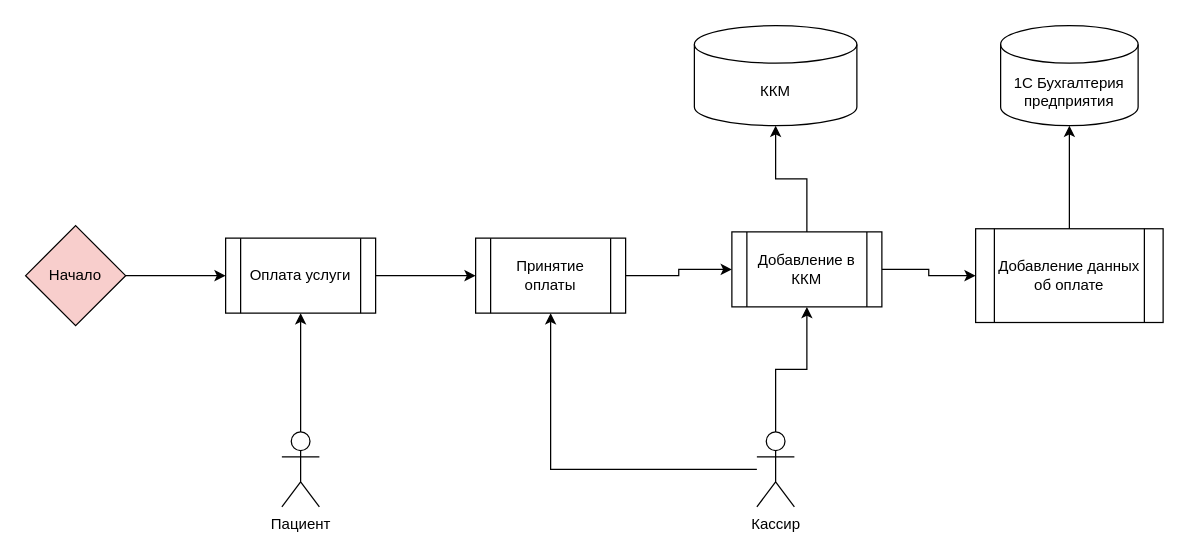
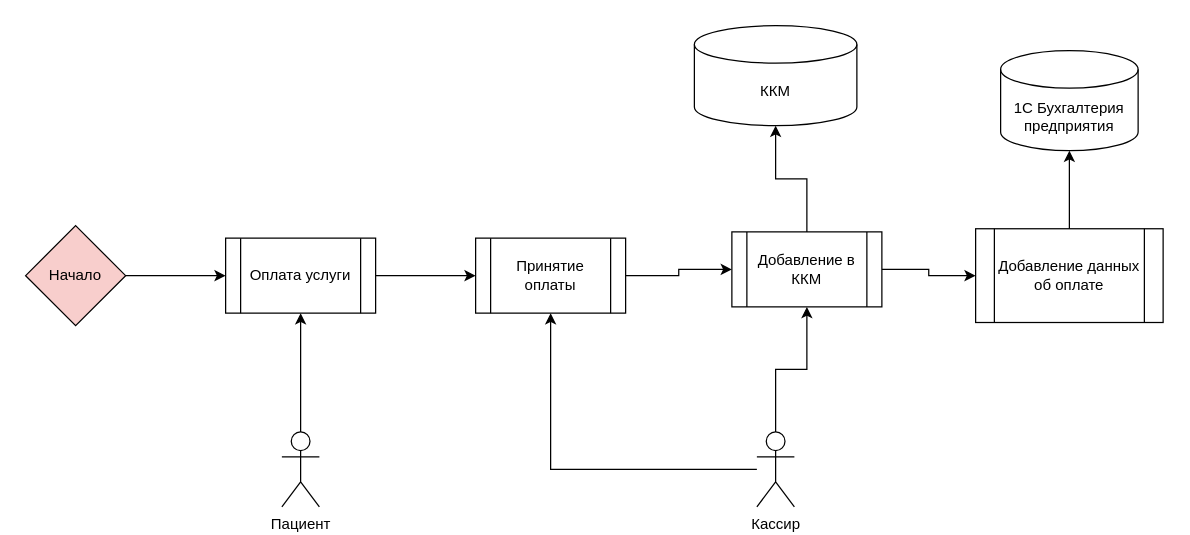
  <mxCell id="0" />
  <mxCell id="1" parent="0" />
  <mxCell id="2" style="edgeStyle=orthogonalEdgeStyle;rounded=0;orthogonalLoop=1;jettySize=auto;html=1;exitX=1;exitY=0.5;exitDx=0;exitDy=0;entryX=0;entryY=0.5;entryDx=0;entryDy=0;" edge="1" parent="1" source="13" target="19"><mxGeometry relative="1" as="geometry"><mxPoint x="420" y="40" as="sourcePoint" /><mxPoint x="320" y="220" as="targetPoint" /></mxGeometry></mxCell>
  <mxCell id="3" style="edgeStyle=orthogonalEdgeStyle;rounded=0;orthogonalLoop=1;jettySize=auto;html=1;entryX=0;entryY=0.5;entryDx=0;entryDy=0;" edge="1" parent="1" source="4" target="10"><mxGeometry relative="1" as="geometry" /></mxCell>
  <mxCell id="4" value="Добавление в ККМ" style="shape=process;whiteSpace=wrap;html=1;backgroundOutline=1;" vertex="1" parent="1"><mxGeometry x="585" y="185" width="120" height="60" as="geometry" /></mxCell>
  <mxCell id="5" style="edgeStyle=orthogonalEdgeStyle;rounded=0;orthogonalLoop=1;jettySize=auto;html=1;entryX=0.5;entryY=1;entryDx=0;entryDy=0;" edge="1" parent="1" source="6" target="13"><mxGeometry relative="1" as="geometry"><mxPoint x="210" y="40" as="targetPoint" /></mxGeometry></mxCell>
  <mxCell id="6" value="Пациент" style="shape=umlActor;verticalLabelPosition=bottom;verticalAlign=top;html=1;outlineConnect=0;" vertex="1" parent="1"><mxGeometry x="225" y="345" width="30" height="60" as="geometry" /></mxCell>
  <mxCell id="7" style="edgeStyle=orthogonalEdgeStyle;rounded=0;orthogonalLoop=1;jettySize=auto;html=1;entryX=0.5;entryY=1;entryDx=0;entryDy=0;" edge="1" parent="1" source="9" target="4"><mxGeometry relative="1" as="geometry" /></mxCell>
  <mxCell id="8" style="edgeStyle=orthogonalEdgeStyle;rounded=0;orthogonalLoop=1;jettySize=auto;html=1;entryX=0.5;entryY=1;entryDx=0;entryDy=0;" edge="1" parent="1" source="9" target="19"><mxGeometry relative="1" as="geometry" /></mxCell>
  <mxCell id="9" value="&lt;span style=&quot;text-wrap-mode: wrap;&quot;&gt;Кассир&lt;/span&gt;" style="shape=umlActor;verticalLabelPosition=bottom;verticalAlign=top;html=1;outlineConnect=0;" vertex="1" parent="1"><mxGeometry x="605" y="345" width="30" height="60" as="geometry" /></mxCell>
  <mxCell id="10" value="Добавление данных об оплате" style="shape=process;whiteSpace=wrap;html=1;backgroundOutline=1;" vertex="1" parent="1"><mxGeometry x="780" y="182.5" width="150" height="75" as="geometry" /></mxCell>
- <mxCell id="11" value="1C Бухгалтерия предприятия" style="shape=cylinder3;whiteSpace=wrap;html=1;boundedLbl=1;backgroundOutline=1;size=15;" vertex="1" parent="1"><mxGeometry x="800" y="20" width="110" height="80" as="geometry" /></mxCell>
+ <mxCell id="11" value="1C Бухгалтерия предприятия" style="shape=cylinder3;whiteSpace=wrap;html=1;boundedLbl=1;backgroundOutline=1;size=15;" vertex="1" parent="1"><mxGeometry x="800" y="40" width="110" height="80" as="geometry" /></mxCell>
  <mxCell id="12" style="edgeStyle=orthogonalEdgeStyle;rounded=0;orthogonalLoop=1;jettySize=auto;html=1;" edge="1" parent="1" source="10" target="11"><mxGeometry relative="1" as="geometry" /></mxCell>
  <mxCell id="13" value="Оплата услуги" style="shape=process;whiteSpace=wrap;html=1;backgroundOutline=1;" vertex="1" parent="1"><mxGeometry x="180" y="190" width="120" height="60" as="geometry" /></mxCell>
  <mxCell id="14" style="edgeStyle=orthogonalEdgeStyle;rounded=0;orthogonalLoop=1;jettySize=auto;html=1;entryX=0;entryY=0.5;entryDx=0;entryDy=0;" edge="1" parent="1" source="15" target="13"><mxGeometry relative="1" as="geometry" /></mxCell>
  <mxCell id="15" value="Начало" style="rhombus;whiteSpace=wrap;html=1;fillColor=#f8cecc;" vertex="1" parent="1"><mxGeometry x="20" y="180" width="80" height="80" as="geometry" /></mxCell>
  <mxCell id="16" value="ККМ" style="shape=cylinder3;whiteSpace=wrap;html=1;boundedLbl=1;backgroundOutline=1;size=15;" vertex="1" parent="1"><mxGeometry x="555" y="20" width="130" height="80" as="geometry" /></mxCell>
  <mxCell id="17" style="edgeStyle=orthogonalEdgeStyle;rounded=0;orthogonalLoop=1;jettySize=auto;html=1;entryX=0.5;entryY=1;entryDx=0;entryDy=0;entryPerimeter=0;" edge="1" parent="1" source="4" target="16"><mxGeometry relative="1" as="geometry" /></mxCell>
  <mxCell id="18" value="" style="edgeStyle=orthogonalEdgeStyle;rounded=0;orthogonalLoop=1;jettySize=auto;html=1;" edge="1" parent="1" source="19" target="4"><mxGeometry relative="1" as="geometry" /></mxCell>
  <mxCell id="19" value="Принятие оплаты" style="shape=process;whiteSpace=wrap;html=1;backgroundOutline=1;" vertex="1" parent="1"><mxGeometry x="380" y="190" width="120" height="60" as="geometry" /></mxCell>
